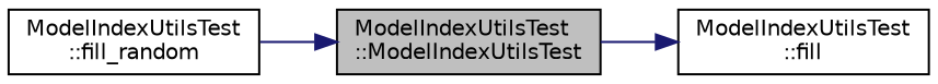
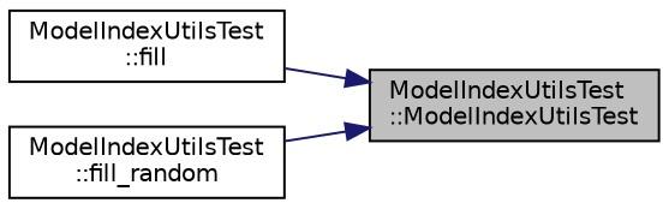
  digraph {
    rankdir=LR
    node [color=black fillcolor=white fontname=Helvetica fontsize=10 shape=record style=filled]
    edge [color=midnightblue fontname=Helvetica fontsize=10 labelfontname=Helvetica labelfontsize=10 style=solid]
    n1 [fillcolor=grey75 fontcolor=black height=0.2 label="ModelIndexUtilsTest\l::ModelIndexUtilsTest" width=0.4]
    n2 [height=0.2 label="ModelIndexUtilsTest\l::fill" width=0.4]
    n3 [height=0.2 label="ModelIndexUtilsTest\l::fill_random" width=0.4]
-   n1 -> n2
+   n2 -> n1
    n3 -> n1
  }
